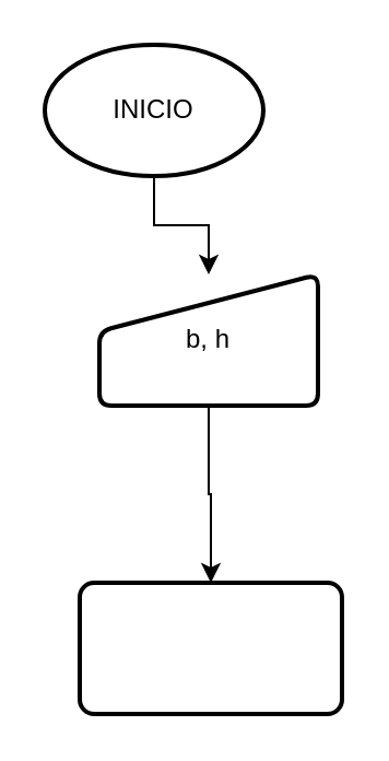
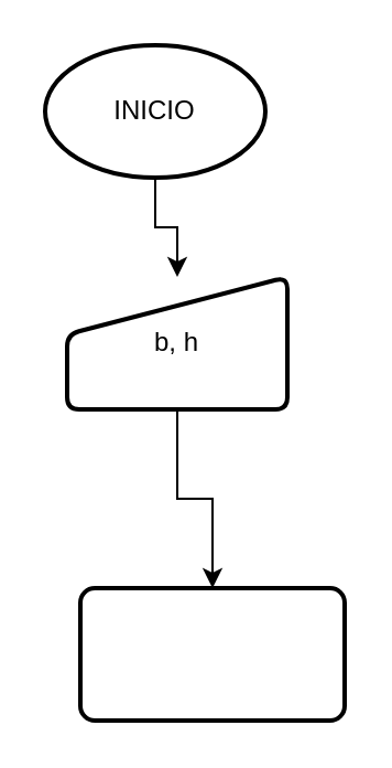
  <mxCell id="0" />
  <mxCell id="1" parent="0" />
  <mxCell id="2" value="" style="edgeStyle=orthogonalEdgeStyle;rounded=0;orthogonalLoop=1;jettySize=auto;html=1;" parent="1" source="3" target="5" edge="1"><mxGeometry relative="1" as="geometry" /></mxCell>
  <mxCell id="3" value="INICIO" style="strokeWidth=2;html=1;shape=mxgraph.flowchart.start_1;whiteSpace=wrap;" parent="1" vertex="1"><mxGeometry x="20" y="20" width="100" height="60" as="geometry" /></mxCell>
  <mxCell id="4" value="" style="edgeStyle=orthogonalEdgeStyle;rounded=0;orthogonalLoop=1;jettySize=auto;html=1;" parent="1" source="5" target="6" edge="1"><mxGeometry relative="1" as="geometry" /></mxCell>
- <mxCell id="5" value="b, h" style="html=1;strokeWidth=2;shape=manualInput;whiteSpace=wrap;rounded=1;size=26;arcSize=11;" parent="1" vertex="1"><mxGeometry x="45" y="125" width="100" height="60" as="geometry" /></mxCell>
+ <mxCell id="5" value="b, h" style="html=1;strokeWidth=2;shape=manualInput;whiteSpace=wrap;rounded=1;size=26;arcSize=11;" parent="1" vertex="1"><mxGeometry x="30" y="125" width="100" height="60" as="geometry" /></mxCell>
  <mxCell id="6" value="" style="whiteSpace=wrap;html=1;strokeWidth=2;rounded=1;arcSize=11;" parent="1" vertex="1"><mxGeometry x="36" y="266" width="120" height="60" as="geometry" /></mxCell>
